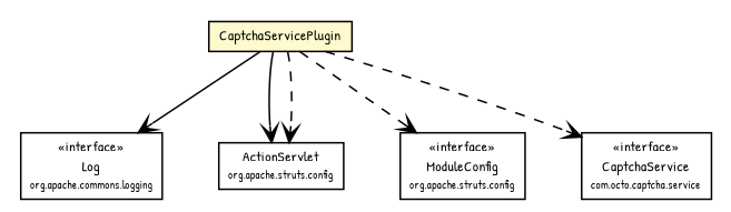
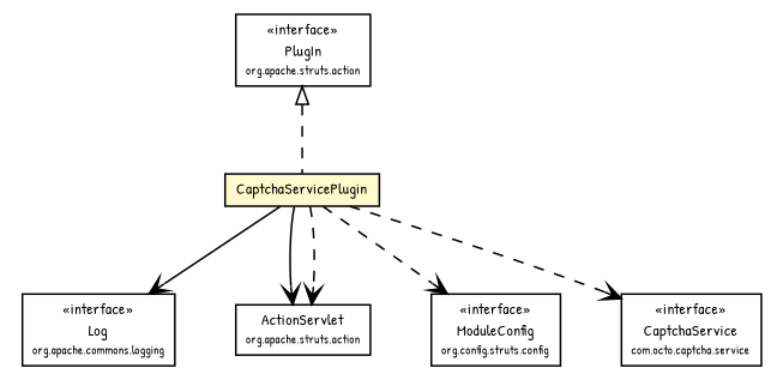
  digraph {
    fontname="Patrick Hand"
    node [fontcolor=black fontname="Patrick Hand" fontsize=9.0 shape=plaintext]
    edge [arrowhead=open color=black fontcolor=black fontname="Patrick Hand" fontsize=10.0 headport=p labelfontname=arial labelfontsize=10 style=dashed tailport=p]
    n1 [label=<<table border="0" cellborder="1" cellspacing="0" cellpadding="2" port="p" bgcolor="lemonChiffon" href="./CaptchaServicePlugin.html"> 		<tr><td><table border="0" cellspacing="0" cellpadding="1"> 			<tr><td> CaptchaServicePlugin </td></tr> 		</table></td></tr> 		</table>>]
    n2 [label=<<table border="0" cellborder="1" cellspacing="0" cellpadding="2" port="p" href="http://java.sun.com/j2se/1.4.2/docs/api/org/apache/commons/logging/Log.html"> 		<tr><td><table border="0" cellspacing="0" cellpadding="1"> 			<tr><td> &laquo;interface&raquo; </td></tr> 			<tr><td> Log </td></tr> 			<tr><td><font point-size="7.0"> org.apache.commons.logging </font></td></tr> 		</table></td></tr> 		</table>>]
-   n3 [label=<<table border="0" cellborder="1" cellspacing="0" cellpadding="2" port="p" href="http://java.sun.com/j2se/1.4.2/docs/api/org/apache/struts/action/ActionServlet.html"> 		<tr><td><table border="0" cellspacing="0" cellpadding="1"> 			<tr><td> ActionServlet </td></tr> 			<tr><td><font point-size="7.0"> org.apache.struts.config </font></td></tr> 		</table></td></tr> 		</table>>]
-   n4 [label=<<table border="0" cellborder="1" cellspacing="0" cellpadding="2" port="p" href="http://java.sun.com/j2se/1.4.2/docs/api/org/apache/struts/config/ModuleConfig.html"> 		<tr><td><table border="0" cellspacing="0" cellpadding="1"> 			<tr><td> &laquo;interface&raquo; </td></tr> 			<tr><td> ModuleConfig </td></tr> 			<tr><td><font point-size="7.0"> org.apache.struts.config </font></td></tr> 		</table></td></tr> 		</table>>]
+   n3 [label=<<table border="0" cellborder="1" cellspacing="0" cellpadding="2" port="p" href="http://java.sun.com/j2se/1.4.2/docs/api/org/apache/struts/action/ActionServlet.html"> 		<tr><td><table border="0" cellspacing="0" cellpadding="1"> 			<tr><td> ActionServlet </td></tr> 			<tr><td><font point-size="7.0"> org.apache.struts.action </font></td></tr> 		</table></td></tr> 		</table>>]
+   n4 [label=<<table border="0" cellborder="1" cellspacing="0" cellpadding="2" port="p" href="http://java.sun.com/j2se/1.4.2/docs/api/org/apache/struts/config/ModuleConfig.html"> 		<tr><td><table border="0" cellspacing="0" cellpadding="1"> 			<tr><td> &laquo;interface&raquo; </td></tr> 			<tr><td> ModuleConfig </td></tr> 			<tr><td><font point-size="7.0"> org.config.struts.config </font></td></tr> 		</table></td></tr> 		</table>>]
    n5 [label=<<table border="0" cellborder="1" cellspacing="0" cellpadding="2" port="p" href="http://java.sun.com/j2se/1.4.2/docs/api/com/octo/captcha/service/CaptchaService.html"> 		<tr><td><table border="0" cellspacing="0" cellpadding="1"> 			<tr><td> &laquo;interface&raquo; </td></tr> 			<tr><td> CaptchaService </td></tr> 			<tr><td><font point-size="7.0"> com.octo.captcha.service </font></td></tr> 		</table></td></tr> 		</table>>]
+   n6 [label=<<table border="0" cellborder="1" cellspacing="0" cellpadding="2" port="p" href="http://java.sun.com/j2se/1.4.2/docs/api/org/apache/struts/action/PlugIn.html"> 		<tr><td><table border="0" cellspacing="0" cellpadding="1"> 			<tr><td> &laquo;interface&raquo; </td></tr> 			<tr><td> PlugIn </td></tr> 			<tr><td><font point-size="7.0"> org.apache.struts.action </font></td></tr> 		</table></td></tr> 		</table>>]
    n1 -> n2 [style=solid]
    n1 -> n3 [style=solid]
    n1 -> n3
    n1 -> n4
    n1 -> n5
+   n6 -> n1 [arrowtail=empty dir=back fontsize=10 arrowhead="" color="" fontcolor=""]
  }
